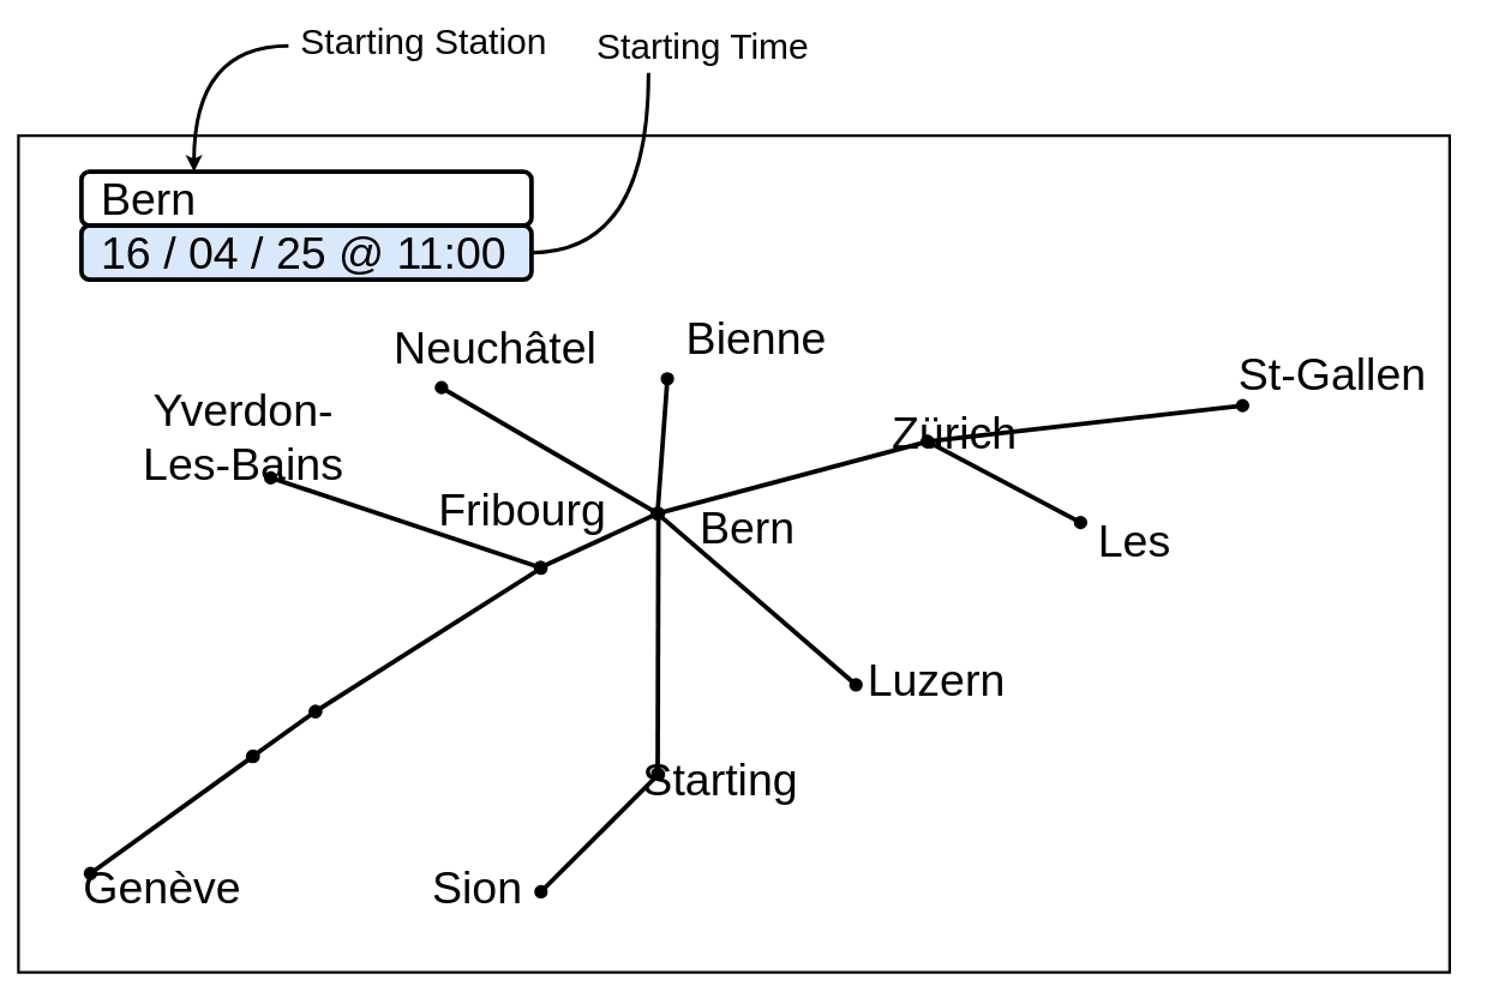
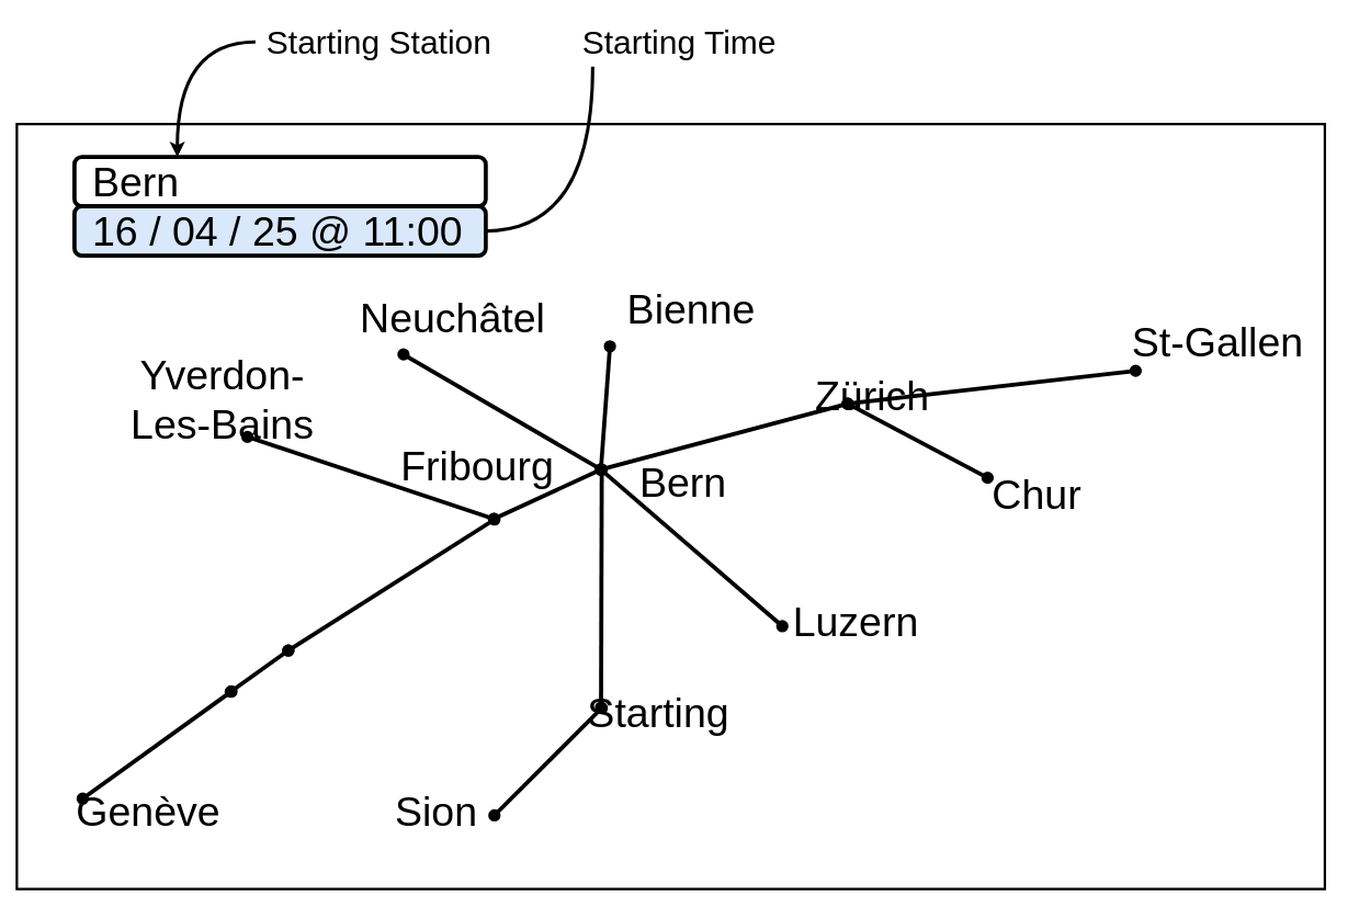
  <mxCell id="0" />
  <mxCell id="1" parent="0" />
  <mxCell id="2" value="" style="rounded=0;whiteSpace=wrap;html=1;strokeWidth=3;" vertex="1" parent="1"><mxGeometry x="20" y="150" width="1590" height="930" as="geometry" /></mxCell>
  <mxCell id="3" value="" style="endArrow=oval;html=1;rounded=0;exitX=0.044;exitY=0.872;exitDx=0;exitDy=0;exitPerimeter=0;entryX=0.343;entryY=0.648;entryDx=0;entryDy=0;entryPerimeter=0;strokeWidth=5;startArrow=oval;startFill=1;endFill=1;endSize=10;startSize=10;" edge="1" parent="1"><mxGeometry width="50" height="50" relative="1" as="geometry"><mxPoint x="100" y="970.06" as="sourcePoint" /><mxPoint x="280.877" y="839.76" as="targetPoint" /></mxGeometry></mxCell>
  <mxCell id="4" value="" style="endArrow=oval;html=1;rounded=0;exitX=0.044;exitY=0.872;exitDx=0;exitDy=0;exitPerimeter=0;strokeWidth=5;startArrow=oval;startFill=1;endFill=1;endSize=10;startSize=10;" edge="1" parent="1"><mxGeometry width="50" height="50" relative="1" as="geometry"><mxPoint x="280" y="840.06" as="sourcePoint" /><mxPoint x="350" y="790" as="targetPoint" /></mxGeometry></mxCell>
  <mxCell id="5" value="" style="endArrow=oval;html=1;rounded=0;exitX=0.044;exitY=0.872;exitDx=0;exitDy=0;exitPerimeter=0;strokeWidth=5;startArrow=oval;startFill=1;endFill=1;endSize=10;startSize=10;entryX=0.491;entryY=0.519;entryDx=0;entryDy=0;entryPerimeter=0;" edge="1" parent="1"><mxGeometry width="50" height="50" relative="1" as="geometry"><mxPoint x="350" y="790.06" as="sourcePoint" /><mxPoint x="600.555" y="630.78" as="targetPoint" /></mxGeometry></mxCell>
  <mxCell id="6" value="" style="endArrow=oval;html=1;rounded=0;strokeWidth=5;startArrow=oval;startFill=1;endFill=1;endSize=10;startSize=10;exitX=0.352;exitY=0.457;exitDx=0;exitDy=0;exitPerimeter=0;" edge="1" parent="1"><mxGeometry width="50" height="50" relative="1" as="geometry"><mxPoint x="300.316" y="530.34" as="sourcePoint" /><mxPoint x="600" y="630" as="targetPoint" /></mxGeometry></mxCell>
  <mxCell id="7" value="" style="endArrow=oval;html=1;rounded=0;strokeWidth=5;startArrow=oval;startFill=1;endFill=1;endSize=10;startSize=10;exitX=0.352;exitY=0.457;exitDx=0;exitDy=0;exitPerimeter=0;" edge="1" parent="1"><mxGeometry width="50" height="50" relative="1" as="geometry"><mxPoint x="600" y="630" as="sourcePoint" /><mxPoint x="730" y="570" as="targetPoint" /></mxGeometry></mxCell>
  <mxCell id="8" value="" style="endArrow=oval;html=1;rounded=0;strokeWidth=5;startArrow=oval;startFill=1;endFill=1;endSize=10;startSize=10;exitX=0.352;exitY=0.457;exitDx=0;exitDy=0;exitPerimeter=0;" edge="1" parent="1"><mxGeometry width="50" height="50" relative="1" as="geometry"><mxPoint x="490" y="430" as="sourcePoint" /><mxPoint x="730" y="570" as="targetPoint" /></mxGeometry></mxCell>
  <mxCell id="9" value="" style="endArrow=oval;html=1;rounded=0;strokeWidth=5;startArrow=oval;startFill=1;endFill=1;endSize=10;startSize=10;exitX=0.556;exitY=0.389;exitDx=0;exitDy=0;exitPerimeter=0;" edge="1" parent="1"><mxGeometry width="50" height="50" relative="1" as="geometry"><mxPoint x="740.954" y="420.18" as="sourcePoint" /><mxPoint x="730" y="570" as="targetPoint" /></mxGeometry></mxCell>
  <mxCell id="10" value="" style="endArrow=oval;html=1;rounded=0;strokeWidth=5;startArrow=oval;startFill=1;endFill=1;endSize=10;startSize=10;exitX=0.556;exitY=0.389;exitDx=0;exitDy=0;exitPerimeter=0;entryX=0.551;entryY=0.66;entryDx=0;entryDy=0;entryPerimeter=0;" edge="1" parent="1"><mxGeometry width="50" height="50" relative="1" as="geometry"><mxPoint x="731" y="570" as="sourcePoint" /><mxPoint x="730.154" y="859.2" as="targetPoint" /></mxGeometry></mxCell>
  <mxCell id="11" value="" style="endArrow=oval;html=1;rounded=0;strokeWidth=5;startArrow=oval;startFill=1;endFill=1;endSize=10;startSize=10;exitX=0.556;exitY=0.389;exitDx=0;exitDy=0;exitPerimeter=0;entryX=0.491;entryY=0.741;entryDx=0;entryDy=0;entryPerimeter=0;" edge="1" parent="1"><mxGeometry width="50" height="50" relative="1" as="geometry"><mxPoint x="731" y="860" as="sourcePoint" /><mxPoint x="600.555" y="990.42" as="targetPoint" /></mxGeometry></mxCell>
  <mxCell id="12" value="" style="endArrow=oval;html=1;rounded=0;strokeWidth=5;startArrow=oval;startFill=1;endFill=1;endSize=10;startSize=10;exitX=0.653;exitY=0.599;exitDx=0;exitDy=0;exitPerimeter=0;entryX=0.491;entryY=0.741;entryDx=0;entryDy=0;entryPerimeter=0;" edge="1" parent="1"><mxGeometry width="50" height="50" relative="1" as="geometry"><mxPoint x="950.473" y="760.38" as="sourcePoint" /><mxPoint x="730" y="570" as="targetPoint" /></mxGeometry></mxCell>
  <mxCell id="13" value="" style="endArrow=oval;html=1;rounded=0;strokeWidth=5;startArrow=oval;startFill=1;endFill=1;endSize=10;startSize=10;" edge="1" parent="1"><mxGeometry width="50" height="50" relative="1" as="geometry"><mxPoint x="730" y="570" as="sourcePoint" /><mxPoint x="1030" y="490" as="targetPoint" /></mxGeometry></mxCell>
  <mxCell id="14" value="" style="endArrow=oval;html=1;rounded=0;strokeWidth=5;startArrow=oval;startFill=1;endFill=1;endSize=10;startSize=10;" edge="1" parent="1"><mxGeometry width="50" height="50" relative="1" as="geometry"><mxPoint x="1030" y="490" as="sourcePoint" /><mxPoint x="1380" y="450" as="targetPoint" /></mxGeometry></mxCell>
  <mxCell id="15" value="" style="endArrow=oval;html=1;rounded=0;strokeWidth=5;startArrow=oval;startFill=1;endFill=1;endSize=10;startSize=10;" edge="1" parent="1"><mxGeometry width="50" height="50" relative="1" as="geometry"><mxPoint x="1030" y="490" as="sourcePoint" /><mxPoint x="1200" y="580" as="targetPoint" /></mxGeometry></mxCell>
  <mxCell id="16" value="&lt;font style=&quot;font-size: 50px;&quot;&gt;Genève&lt;/font&gt;" style="text;html=1;align=center;verticalAlign=middle;whiteSpace=wrap;rounded=0;" vertex="1" parent="1"><mxGeometry x="150" y="970" width="60" height="30" as="geometry" /></mxCell>
  <mxCell id="17" value="&lt;font style=&quot;font-size: 50px;&quot;&gt;Yverdon-&lt;/font&gt;&lt;div&gt;&lt;font style=&quot;font-size: 50px;&quot;&gt;Les-Bains&lt;/font&gt;&lt;/div&gt;" style="text;html=1;align=center;verticalAlign=middle;whiteSpace=wrap;rounded=0;" vertex="1" parent="1"><mxGeometry x="120" y="470" width="300" height="30" as="geometry" /></mxCell>
  <mxCell id="18" value="&lt;span style=&quot;font-size: 50px;&quot;&gt;Fribourg&lt;/span&gt;" style="text;html=1;align=center;verticalAlign=middle;whiteSpace=wrap;rounded=0;" vertex="1" parent="1"><mxGeometry x="430" y="550" width="300" height="30" as="geometry" /></mxCell>
  <mxCell id="19" value="&lt;span style=&quot;font-size: 50px;&quot;&gt;Neuchâtel&lt;/span&gt;" style="text;html=1;align=center;verticalAlign=middle;whiteSpace=wrap;rounded=0;" vertex="1" parent="1"><mxGeometry x="400" y="370" width="300" height="30" as="geometry" /></mxCell>
  <mxCell id="20" value="&lt;span style=&quot;font-size: 50px;&quot;&gt;B&lt;/span&gt;&lt;span style=&quot;color: rgba(0, 0, 0, 0); font-family: monospace; font-size: 0px; text-align: start; text-wrap-mode: nowrap;&quot;&gt;%3CmxGraphModel%3E%3Croot%3E%3CmxCell%20id%3D%220%22%2F%3E%3CmxCell%20id%3D%221%22%20parent%3D%220%22%2F%3E%3CmxCell%20id%3D%222%22%20value%3D%22%26lt%3Bspan%20style%3D%26quot%3Bfont-size%3A%2050px%3B%26quot%3B%26gt%3BNeuch%C3%A2tel%26lt%3B%2Fspan%26gt%3B%22%20style%3D%22text%3Bhtml%3D1%3Balign%3Dcenter%3BverticalAlign%3Dmiddle%3BwhiteSpace%3Dwrap%3Brounded%3D0%3B%22%20vertex%3D%221%22%20parent%3D%221%22%3E%3CmxGeometry%20x%3D%221010%22%20y%3D%22810%22%20width%3D%22300%22%20height%3D%2230%22%20as%3D%22geometry%22%2F%3E%3C%2FmxCell%3E%3C%2Froot%3E%3C%2FmxGraphModel%3E&lt;/span&gt;&lt;span style=&quot;font-size: 50px;&quot;&gt;ienne&lt;/span&gt;" style="text;html=1;align=center;verticalAlign=middle;whiteSpace=wrap;rounded=0;" vertex="1" parent="1"><mxGeometry x="690" y="360" width="300" height="30" as="geometry" /></mxCell>
  <mxCell id="21" value="&lt;span style=&quot;font-size: 50px;&quot;&gt;Bern&lt;/span&gt;" style="text;html=1;align=center;verticalAlign=middle;whiteSpace=wrap;rounded=0;" vertex="1" parent="1"><mxGeometry x="680" y="570" width="300" height="30" as="geometry" /></mxCell>
  <mxCell id="22" value="&lt;span style=&quot;font-size: 50px;&quot;&gt;Luzern&lt;/span&gt;" style="text;html=1;align=center;verticalAlign=middle;whiteSpace=wrap;rounded=0;" vertex="1" parent="1"><mxGeometry x="890" y="740" width="300" height="30" as="geometry" /></mxCell>
  <mxCell id="23" value="&lt;span style=&quot;font-size: 50px;&quot;&gt;Starting&lt;/span&gt;" style="text;html=1;align=center;verticalAlign=middle;whiteSpace=wrap;rounded=0;" vertex="1" parent="1"><mxGeometry x="650" y="850" width="300" height="30" as="geometry" /></mxCell>
  <mxCell id="24" value="&lt;span style=&quot;font-size: 50px;&quot;&gt;Sion&lt;/span&gt;" style="text;html=1;align=center;verticalAlign=middle;whiteSpace=wrap;rounded=0;" vertex="1" parent="1"><mxGeometry x="380" y="970" width="300" height="30" as="geometry" /></mxCell>
  <mxCell id="25" value="&lt;span style=&quot;font-size: 50px;&quot;&gt;Zürich&lt;/span&gt;" style="text;html=1;align=center;verticalAlign=middle;whiteSpace=wrap;rounded=0;" vertex="1" parent="1"><mxGeometry x="910" y="465" width="300" height="30" as="geometry" /></mxCell>
- <mxCell id="26" value="&lt;span style=&quot;font-size: 50px;&quot;&gt;Les&lt;/span&gt;" style="text;html=1;align=center;verticalAlign=middle;whiteSpace=wrap;rounded=0;" vertex="1" parent="1"><mxGeometry x="1110" y="585" width="300" height="30" as="geometry" /></mxCell>
+ <mxCell id="26" value="&lt;span style=&quot;font-size: 50px;&quot;&gt;Chur&lt;/span&gt;" style="text;html=1;align=center;verticalAlign=middle;whiteSpace=wrap;rounded=0;" vertex="1" parent="1"><mxGeometry x="1110" y="585" width="300" height="30" as="geometry" /></mxCell>
  <mxCell id="27" value="&lt;span style=&quot;font-size: 50px;&quot;&gt;St-Gallen&lt;/span&gt;" style="text;html=1;align=center;verticalAlign=middle;whiteSpace=wrap;rounded=0;" vertex="1" parent="1"><mxGeometry x="1330" y="400" width="300" height="30" as="geometry" /></mxCell>
  <mxCell id="28" style="edgeStyle=orthogonalEdgeStyle;rounded=0;orthogonalLoop=1;jettySize=auto;html=1;exitX=0.25;exitY=0;exitDx=0;exitDy=0;startArrow=classic;startFill=0;curved=1;strokeWidth=4;endArrow=none;" edge="1" parent="1" source="29" target="31"><mxGeometry relative="1" as="geometry"><mxPoint x="0" y="-80" as="targetPoint" /><Array as="points"><mxPoint x="215" y="50" /></Array></mxGeometry></mxCell>
  <mxCell id="29" value="&lt;blockquote style=&quot;margin: 0px 0px 0px 20px; border: none; padding: 0px;&quot;&gt;&lt;font style=&quot;font-size: 50px;&quot;&gt;Bern&lt;/font&gt;&lt;/blockquote&gt;" style="rounded=1;whiteSpace=wrap;html=1;align=left;strokeWidth=5;" vertex="1" parent="1"><mxGeometry x="90" y="190" width="500" height="60" as="geometry" /></mxCell>
  <mxCell id="30" value="&lt;blockquote style=&quot;margin: 0px 0px 0px 20px; border: none; padding: 0px;&quot;&gt;&lt;font style=&quot;font-size: 50px;&quot;&gt;16 / 04 / 25 @ 11:00&lt;/font&gt;&lt;/blockquote&gt;" style="rounded=1;whiteSpace=wrap;html=1;align=left;strokeWidth=5;fillColor=#dae8fc;" vertex="1" parent="1"><mxGeometry x="90" y="250" width="500" height="60" as="geometry" /></mxCell>
- <mxCell id="31" value="&lt;font style=&quot;font-size: 40px;&quot;&gt;Starting Station&lt;/font&gt;" style="text;html=1;align=center;verticalAlign=middle;resizable=0;points=[];autosize=1;strokeColor=none;fillColor=none;" vertex="1" parent="1"><mxGeometry x="320" y="15" width="300" height="60" as="geometry" /></mxCell>
+ <mxCell id="31" value="&lt;font style=&quot;font-size: 40px;&quot;&gt;Starting Station&lt;/font&gt;" style="text;html=1;align=center;verticalAlign=middle;resizable=0;points=[];autosize=1;strokeColor=none;fillColor=none;" vertex="1" parent="1"><mxGeometry x="310" y="20" width="300" height="60" as="geometry" /></mxCell>
  <mxCell id="32" style="edgeStyle=orthogonalEdgeStyle;rounded=0;orthogonalLoop=1;jettySize=auto;html=1;entryX=1;entryY=0.5;entryDx=0;entryDy=0;curved=1;strokeWidth=4;endArrow=none;" edge="1" parent="1" source="33" target="30"><mxGeometry relative="1" as="geometry"><Array as="points"><mxPoint x="720" y="280" /></Array></mxGeometry></mxCell>
- <mxCell id="33" value="&lt;font style=&quot;font-size: 40px;&quot;&gt;Starting Time&lt;/font&gt;" style="text;html=1;align=center;verticalAlign=middle;resizable=0;points=[];autosize=1;strokeColor=none;fillColor=none;" vertex="1" parent="1"><mxGeometry x="650" y="20" width="260" height="60" as="geometry" /></mxCell>
+ <mxCell id="33" value="&lt;font style=&quot;font-size: 40px;&quot;&gt;Starting Time&lt;/font&gt;" style="text;html=1;align=center;verticalAlign=middle;resizable=0;points=[];autosize=1;strokeColor=none;fillColor=none;" vertex="1" parent="1"><mxGeometry x="695" y="20" width="260" height="60" as="geometry" /></mxCell>
